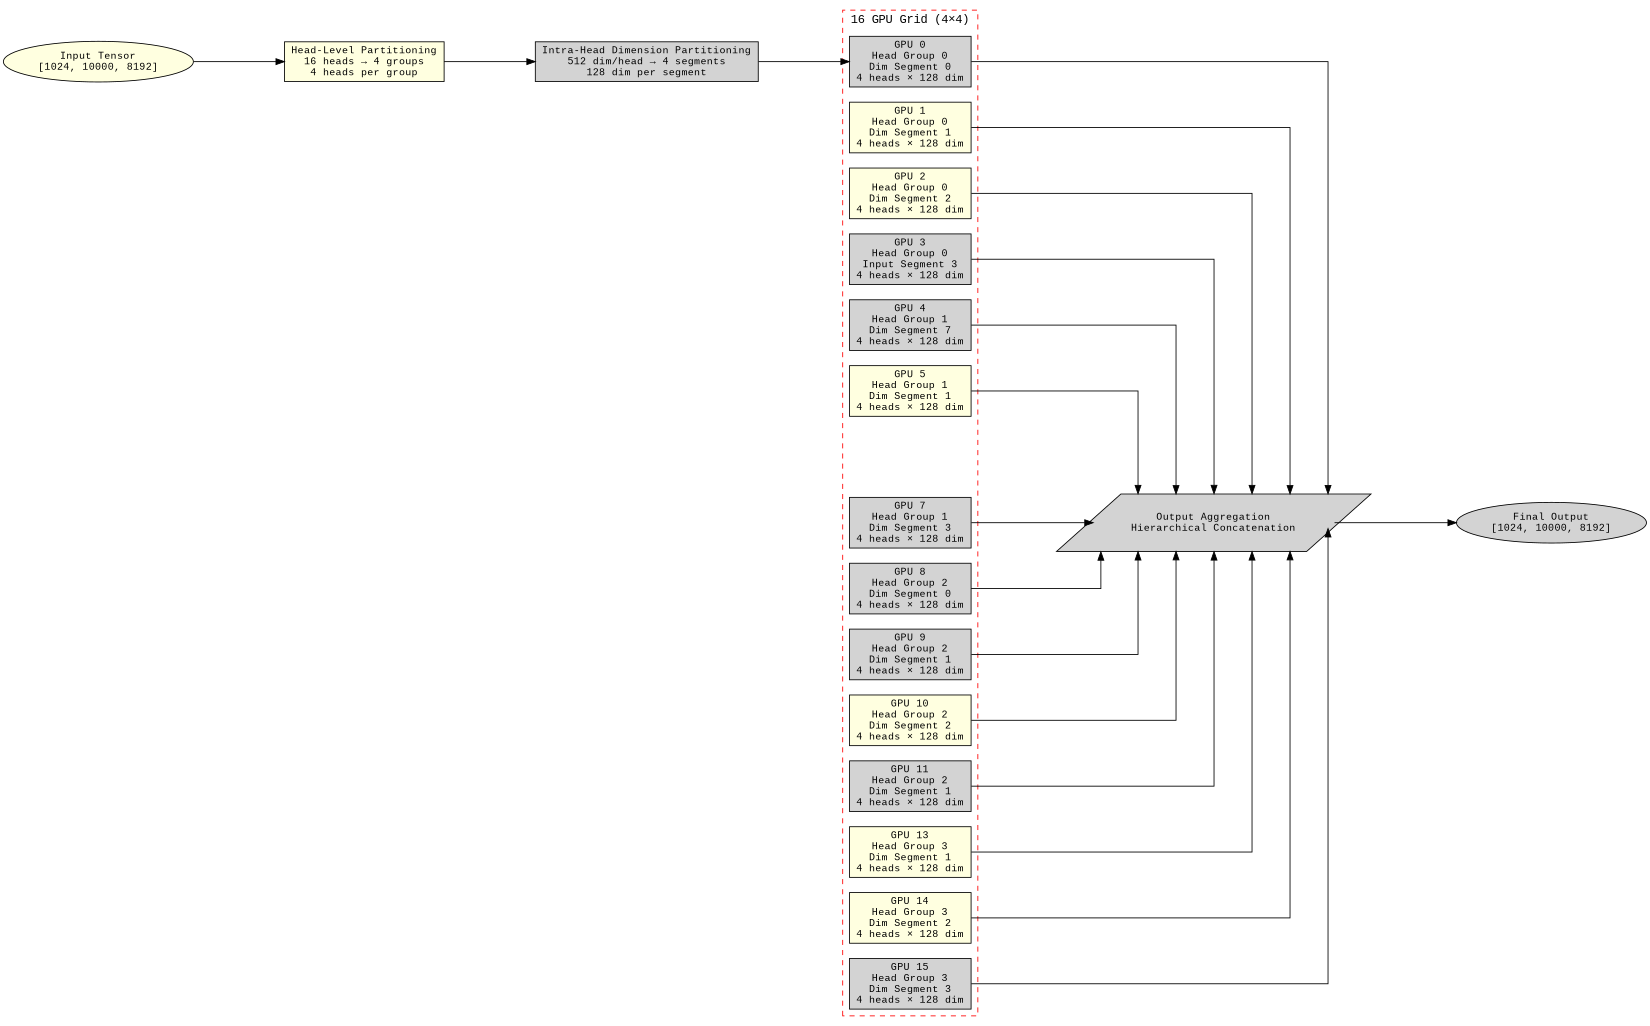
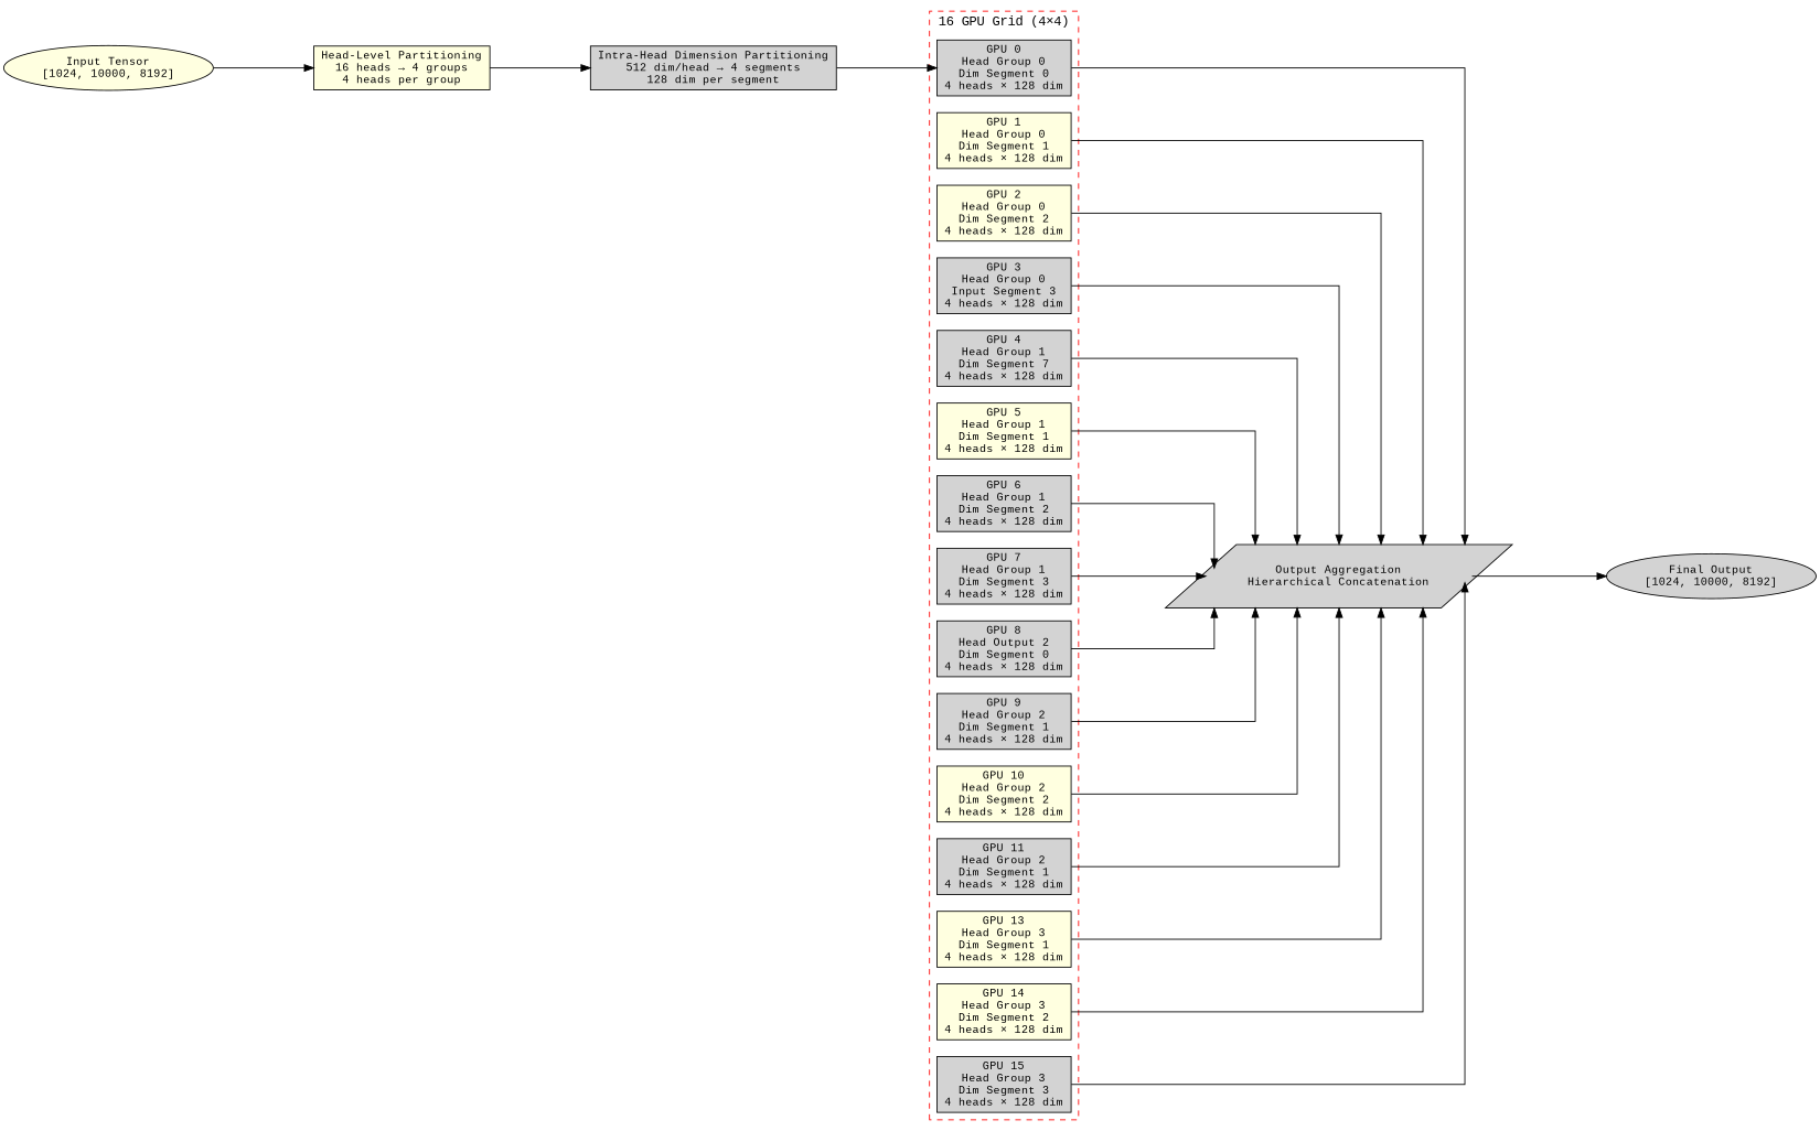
  digraph {
    fontname="Liberation Mono"
    rankdir=LR
    ranksep=1.5
    splines=ortho
    node [fillcolor=lightgrey fontname="Liberation Mono" fontsize=12 shape=box style=filled]
    edge [fontname="Liberation Mono"]
    n1 [height=0.83333 label="GPU 0\nHead Group 0\nDim Segment 0\n4 heads × 128 dim" width=1.5972]
    n2 [fillcolor=lightyellow height=0.83333 label="GPU 1\nHead Group 0\nDim Segment 1\n4 heads × 128 dim" width=1.5972]
    n3 [fillcolor=lightyellow height=0.83333 label="GPU 2\nHead Group 0\nDim Segment 2\n4 heads × 128 dim" width=1.5972]
    n4 [height=0.83333 label="GPU 3\nHead Group 0\nInput Segment 3\n4 heads × 128 dim" width=1.5972]
    n5 [height=0.83333 label="GPU 4\nHead Group 1\nDim Segment 7\n4 heads × 128 dim" width=1.5972]
    n6 [fillcolor=lightyellow height=0.83333 label="GPU 5\nHead Group 1\nDim Segment 1\n4 heads × 128 dim" width=1.5972]
+   n7 [height=0.83333 label="GPU 6\nHead Group 1\nDim Segment 2\n4 heads × 128 dim" width=1.5972]
    n8 [height=0.83333 label="GPU 7\nHead Group 1\nDim Segment 3\n4 heads × 128 dim" width=1.5972]
-   n9 [height=0.83333 label="GPU 8\nHead Group 2\nDim Segment 0\n4 heads × 128 dim" width=1.5972]
+   n9 [height=0.83333 label="GPU 8\nHead Output 2\nDim Segment 0\n4 heads × 128 dim" width=1.5972]
    n10 [height=0.83333 label="GPU 9\nHead Group 2\nDim Segment 1\n4 heads × 128 dim" width=1.5972]
    n11 [fillcolor=lightyellow height=0.83333 label="GPU 10\nHead Group 2\nDim Segment 2\n4 heads × 128 dim" width=1.5972]
    n12 [height=0.83333 label="GPU 11\nHead Group 2\nDim Segment 1\n4 heads × 128 dim" width=1.5972]
    n13 [fillcolor=lightyellow height=0.83333 label="GPU 13\nHead Group 3\nDim Segment 1\n4 heads × 128 dim" width=1.5972]
    n14 [fillcolor=lightyellow height=0.83333 label="GPU 14\nHead Group 3\nDim Segment 2\n4 heads × 128 dim" width=1.5972]
    n15 [height=0.83333 label="GPU 15\nHead Group 3\nDim Segment 3\n4 heads × 128 dim" width=1.5972]
    n16 [height=0.94444 label="Output Aggregation\nHierarchical Concatenation" shape=parallelogram width=4.6654]
    n17 [height=0.66782 label="Final Output\n[1024, 10000, 8192]" shape=ellipse width=2.3963]
    n18 [fillcolor=lightyellow height=0.66782 label="Input Tensor\n[1024, 10000, 8192]" shape=ellipse width=2.3963]
    n19 [fillcolor=lightyellow height=0.65278 label="Head-Level Partitioning\n16 heads → 4 groups\n4 heads per group" shape=rectangle width=1.9861]
    n20 [height=0.65278 label="Intra-Head Dimension Partitioning\n512 dim/head → 4 segments\n128 dim per segment" shape=rectangle width=2.7361]
    subgraph cluster_1 {
      color=red
      label="16 GPU Grid (4×4)"
      style=dashed
      n1
      n2
      n3
      n4
      n5
      n6
+     n7
      n8
      n9
      n10
      n11
      n12
      n13
      n14
      n15
    }
    n1 -> n16
    n2 -> n16
    n3 -> n16
    n4 -> n16
    n5 -> n16
    n6 -> n16
+   n7 -> n16
    n8 -> n16
    n9 -> n16
    n10 -> n16
    n11 -> n16
    n12 -> n16
    n13 -> n16
    n14 -> n16
    n15 -> n16
    n16 -> n17
    n18 -> n19
    n19 -> n20
    n20 -> n1
  }
